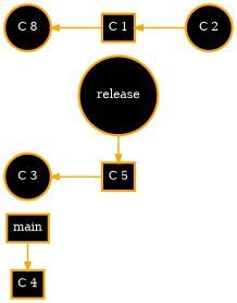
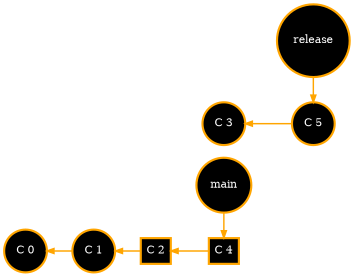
  digraph {
    rankdir=LR
    splines=line
    node [color=orange fillcolor=black fontcolor=white fontsize=15.0 group=main penwidth=3 shape=circle style=filled]
    edge [color=orange dir=back style=bold]
    n1 [label="C 4" shape=box width=0.3]
    n2 [group=branch label="C 3" width=0.3]
-   n3 [label=main shape=rect style="bold,filled" width=0.3 group=""]
+   n3 [label=main style="bold,filled" width=0.3 group=""]
    release [lable=release style="bold,filled" width=0.3 group=""]
-   n5 [group=branch label="C 5" shape=box width=0.3]
-   n6 [label="C 8" width=0.3]
-   n7 [label="C 1" shape=box width=0.3]
-   n8 [label="C 2" width=0.3]
+   n5 [group=branch label="C 5" width=0.3]
+   n6 [label="C 0" width=0.3]
+   n7 [label="C 1" width=0.3]
+   n8 [label="C 2" shape=box width=0.3]
    subgraph sub_1 {
      rank=same
      n1
      n2
    }
    subgraph sub_2 {
      rank=same
      n1
      n3
    }
    subgraph sub_3 {
      rank=same
      release
      n5
    }
    n2 -> n5
    n3 -> n1 [minlen=2 dir=""]
    release -> n5 [minlen=2 dir=""]
    n6 -> n7
    n7 -> n8
+   n8 -> n1
  }
